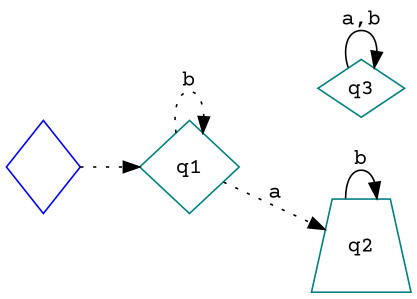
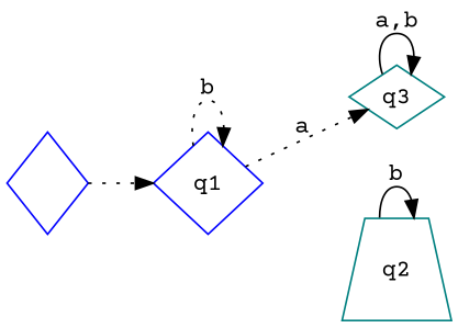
  digraph {
    fontname="Courier Prime"
    rankdir=LR
    node [color=teal fontname="Courier Prime" margin=0.1 shape=diamond]
    edge [fontname="Courier Prime" style=dotted]
    q3 [margin=0]
    " " [color=blue width=0]
-   q1
+   q1 [color=blue]
    q2 [shape=trapezium]
    q3 -> q3 [label="a,b" style=solid]
    " " -> q1
    q1 -> q1 [label=b]
-   q1 -> q2 [label=a]
+   q1 -> q3 [label=a]
    q2 -> q2 [label=b style=solid]
  }
